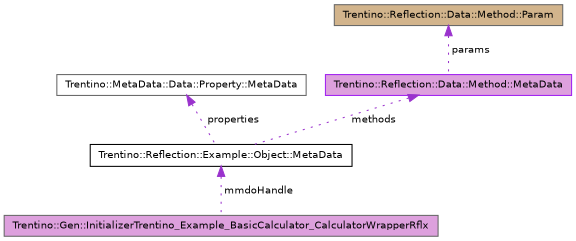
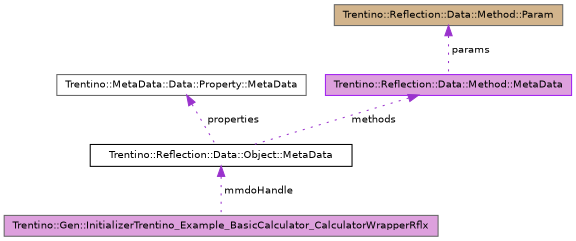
  digraph {
    rankdir=TB
    node [color=gray40 fillcolor=plum fontname=Helvetica fontsize=10 shape=record style=filled]
    edge [color=darkorchid3 dir=back fontname=Helvetica fontsize=10 labelfontname=Helvetica labelfontsize=10 style=dotted]
    n1 [fontcolor=black height=0.2 label="Trentino::Gen::InitializerTrentino_Example_BasicCalculator_CalculatorWrapperRflx" width=0.4]
-   n2 [color=black fillcolor=white height=0.2 label="Trentino::Reflection::Example::Object::MetaData" width=0.4]
+   n2 [color=black fillcolor=white height=0.2 label="Trentino::Reflection::Data::Object::MetaData" width=0.4]
    n3 [fillcolor=white height=0.2 label="Trentino::MetaData::Data::Property::MetaData" width=0.4]
    n4 [color=purple height=0.2 label="Trentino::Reflection::Data::Method::MetaData" width=0.4]
    n5 [fillcolor=tan height=0.2 label="Trentino::Reflection::Data::Method::Param" width=0.4]
    n2 -> n1 [label=" mmdoHandle"]
    n3 -> n2 [label=" properties"]
    n4 -> n2 [label=" methods"]
    n5 -> n4 [label=" params"]
  }
